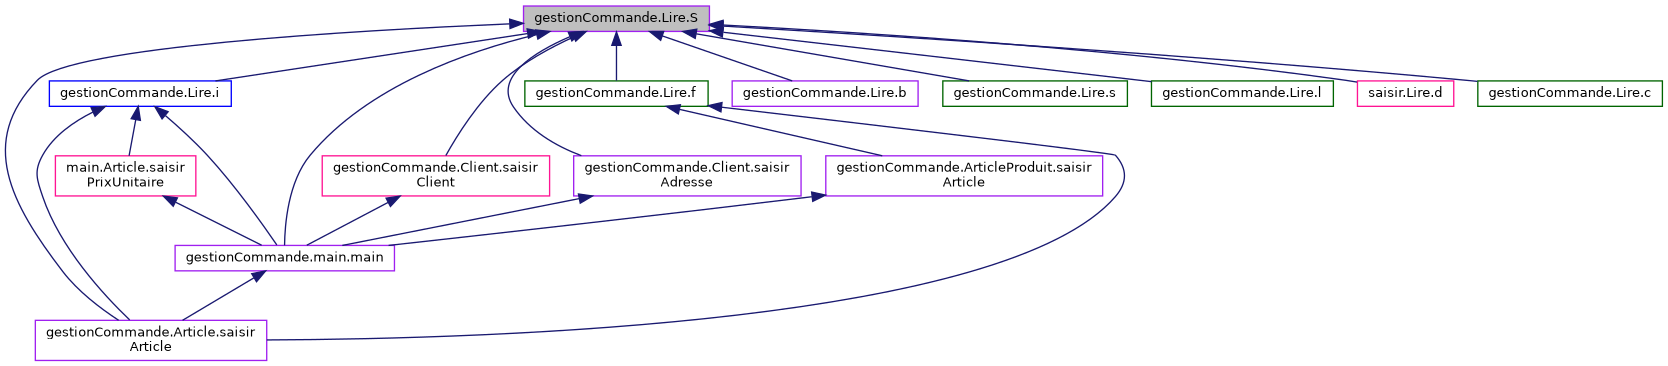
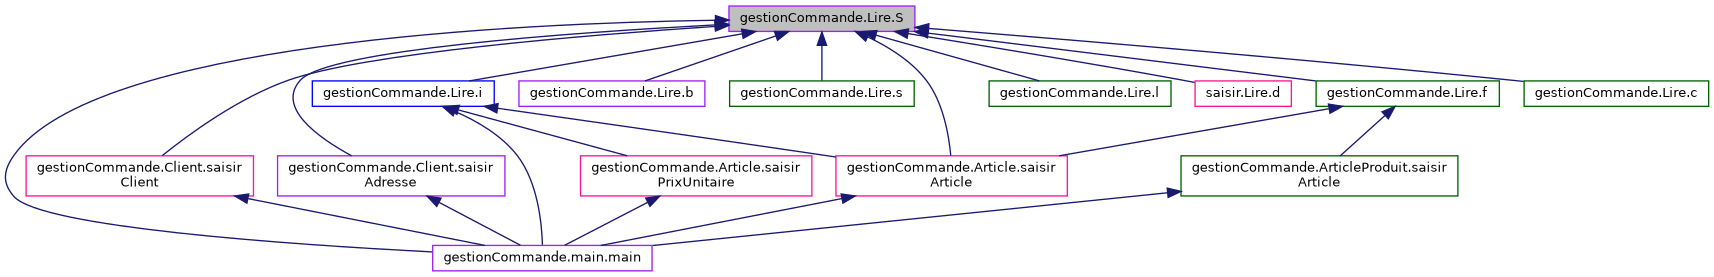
  digraph {
    rankdir=TB
    node [color=purple fillcolor=white fontname=Helvetica fontsize=10 shape=record style=filled]
    edge [color=midnightblue dir=back fontname=Helvetica fontsize=10 labelfontname=Helvetica labelfontsize=10 style=solid]
    n1 [fillcolor=grey75 fontcolor=black height=0.2 label="gestionCommande.Lire.S" width=0.4]
-   n2 [height=0.2 label="gestionCommande.Article.saisir\lArticle" width=0.4]
+   n2 [color=deeppink height=0.2 label="gestionCommande.Article.saisir\lArticle" width=0.4]
    n3 [height=0.2 label="gestionCommande.main.main" width=0.4]
    n4 [color=deeppink height=0.2 label="gestionCommande.Client.saisir\lClient" width=0.4]
    n5 [height=0.2 label="gestionCommande.Client.saisir\lAdresse" width=0.4]
    n6 [height=0.2 label="gestionCommande.Lire.b" width=0.4]
    n7 [color=darkgreen height=0.2 label="gestionCommande.Lire.s" width=0.4]
    n8 [color=blue height=0.2 label="gestionCommande.Lire.i" width=0.4]
    n9 [color=darkgreen height=0.2 label="gestionCommande.Lire.l" width=0.4]
    n10 [color=deeppink height=0.2 label="saisir.Lire.d" width=0.4]
    n11 [color=darkgreen height=0.2 label="gestionCommande.Lire.f" width=0.4]
    n12 [color=darkgreen height=0.2 label="gestionCommande.Lire.c" width=0.4]
-   n13 [color=deeppink height=0.2 label="main.Article.saisir\lPrixUnitaire" width=0.4]
-   n14 [height=0.2 label="gestionCommande.ArticleProduit.saisir\lArticle" width=0.4]
+   n13 [color=deeppink height=0.2 label="gestionCommande.Article.saisir\lPrixUnitaire" width=0.4]
+   n14 [color=darkgreen height=0.2 label="gestionCommande.ArticleProduit.saisir\lArticle" width=0.4]
    n1 -> n2
    n1 -> n3
    n1 -> n4
    n1 -> n5
    n1 -> n6
    n1 -> n7
    n1 -> n8
    n1 -> n9
    n1 -> n10
    n1 -> n11
    n1 -> n12
-   n3 -> n2
+   n2 -> n3
    n4 -> n3
    n5 -> n3
    n8 -> n2
    n8 -> n3
    n8 -> n13
    n11 -> n2
    n11 -> n14
    n13 -> n3
    n14 -> n3
  }
